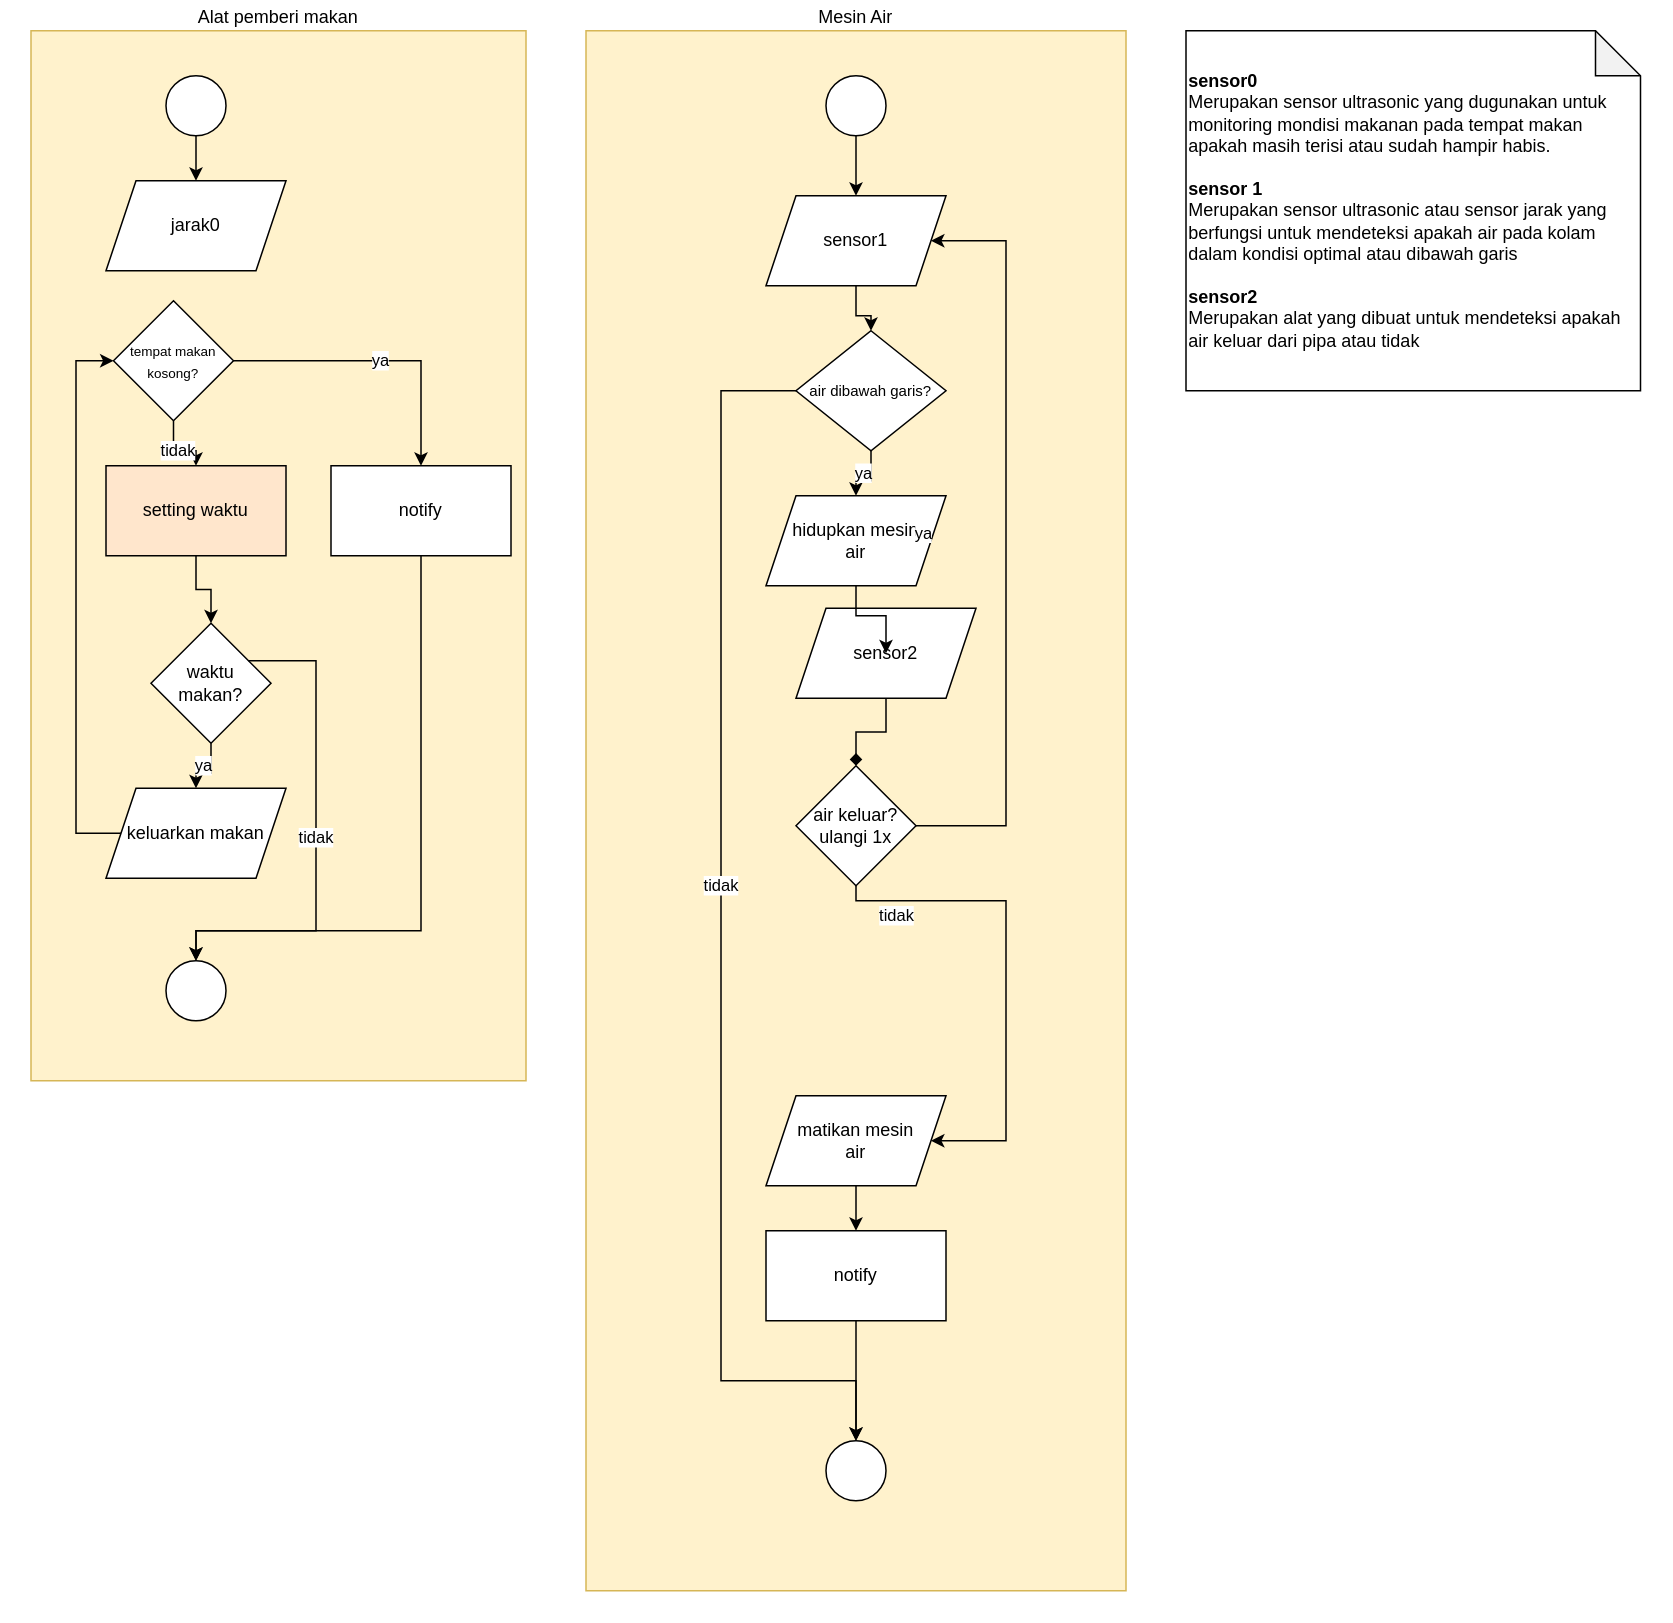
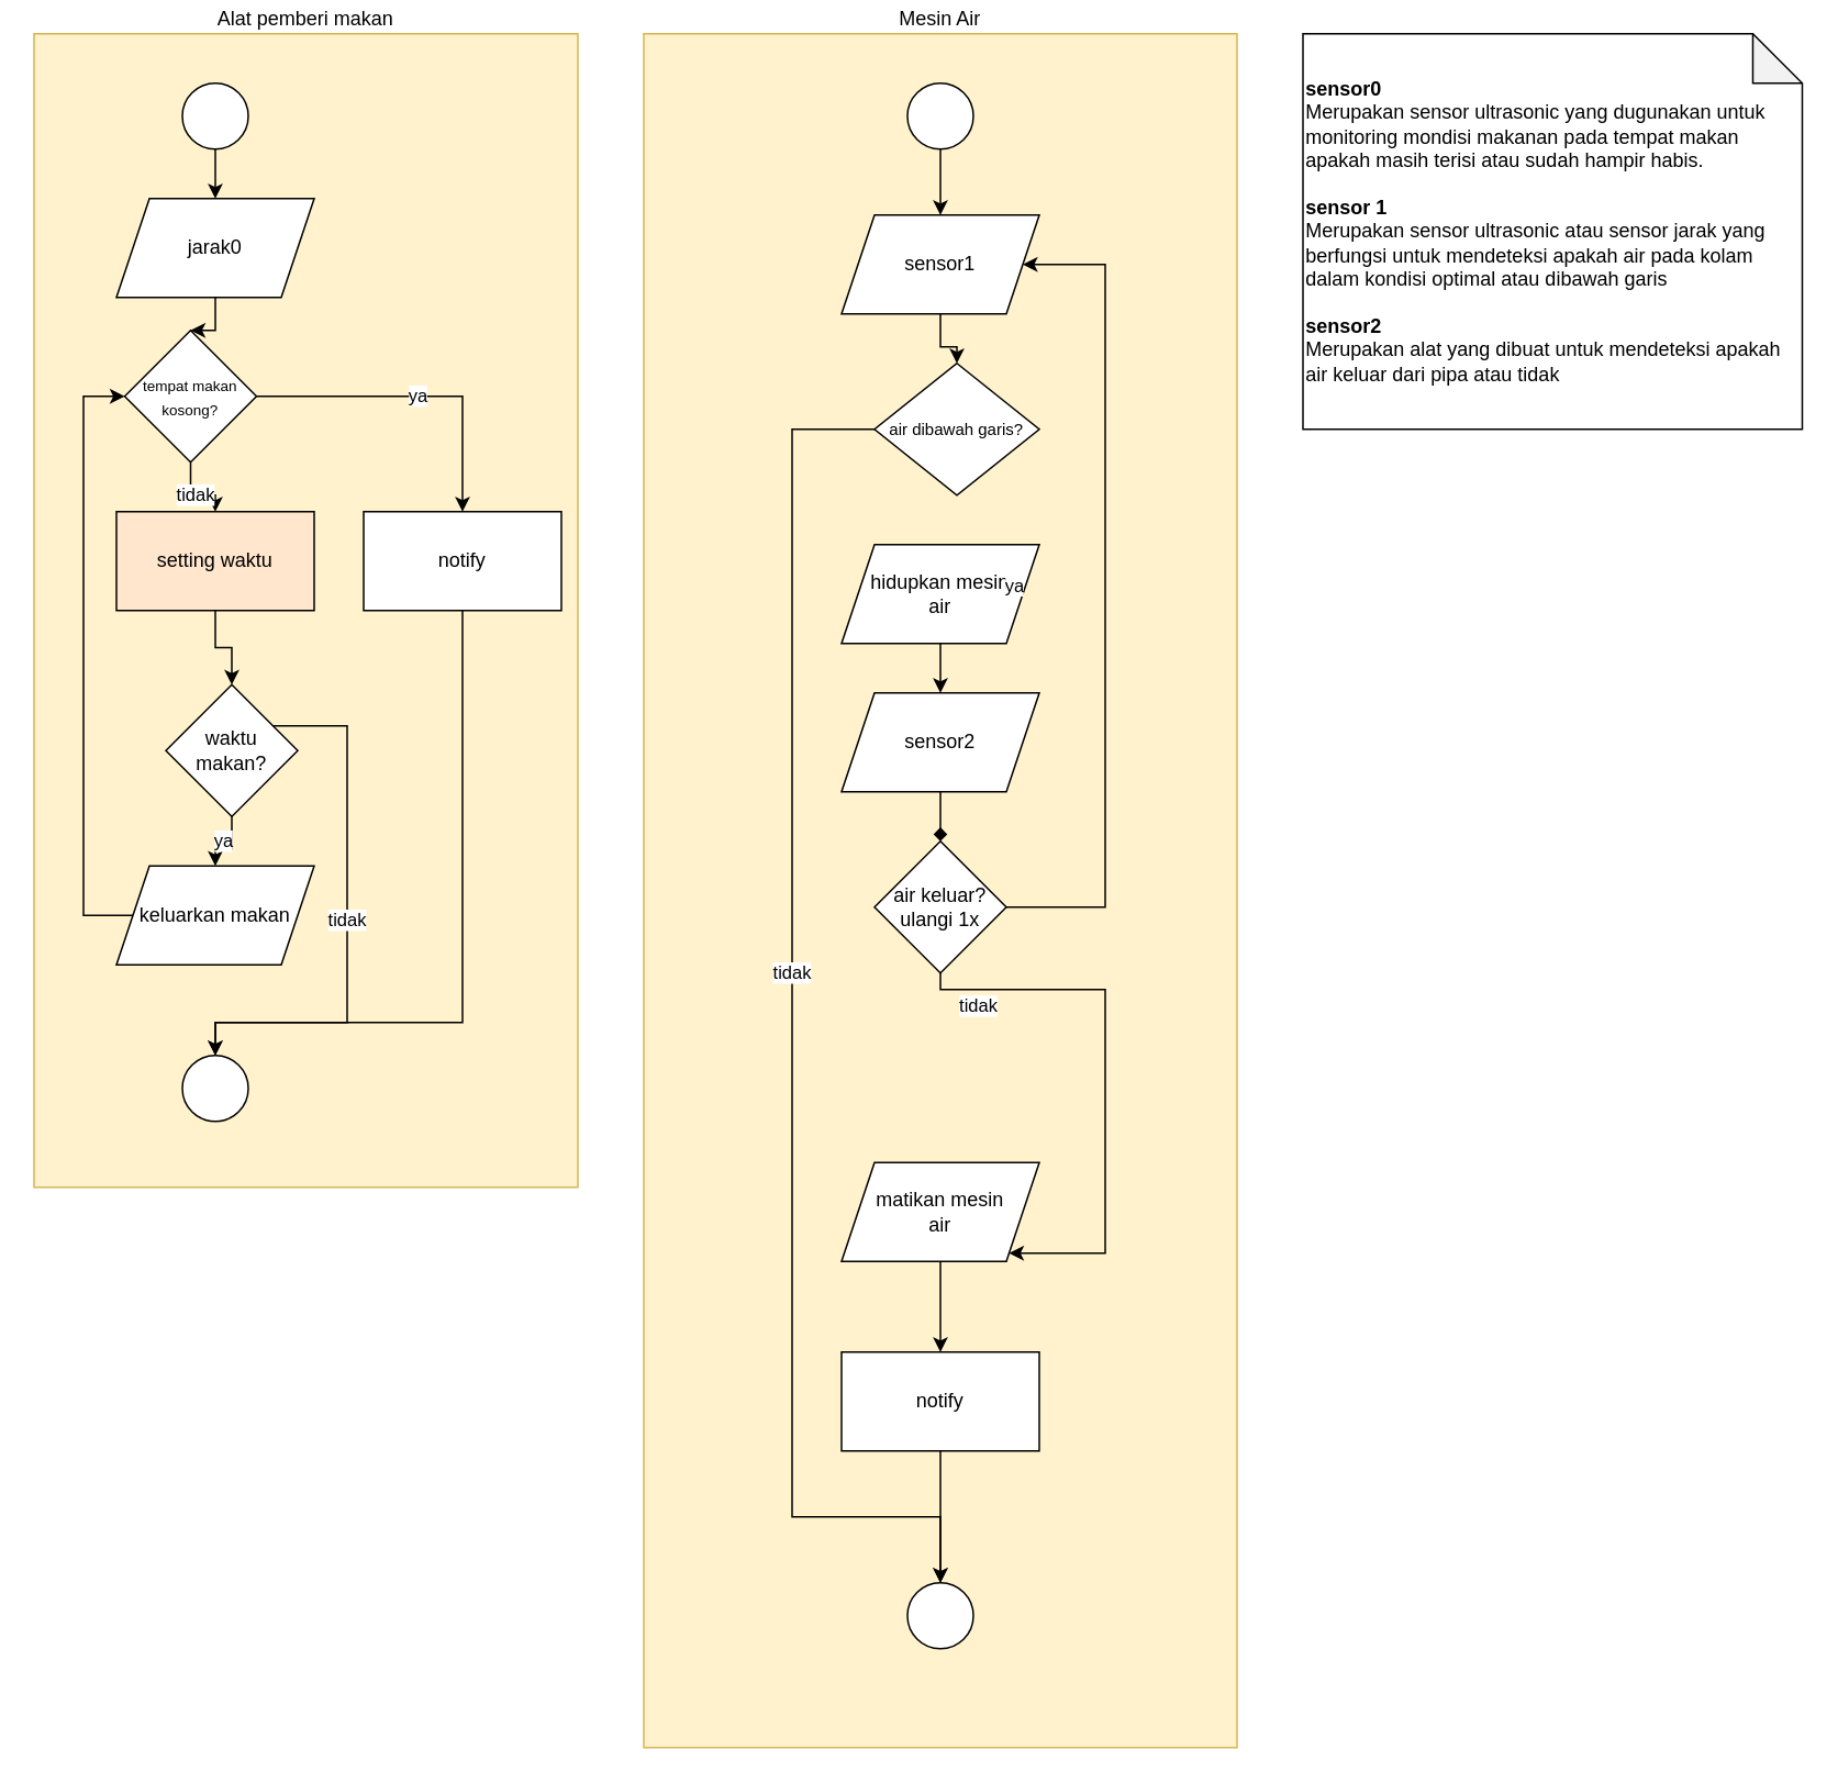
  <mxCell id="0" />
  <mxCell id="1" parent="0" />
  <mxCell id="2" value="&lt;b&gt;sensor0&lt;/b&gt;&lt;br&gt;Merupakan sensor ultrasonic yang dugunakan untuk monitoring mondisi makanan pada tempat makan apakah masih terisi atau sudah hampir habis.&lt;br&gt;&lt;br&gt;&lt;b&gt;sensor 1 &lt;/b&gt;&lt;br&gt;Merupakan sensor ultrasonic atau sensor jarak yang berfungsi untuk mendeteksi apakah air pada kolam dalam kondisi optimal atau dibawah garis&lt;br&gt;&lt;br&gt;&lt;b&gt;sensor2&lt;/b&gt;&lt;br&gt;Merupakan alat yang dibuat untuk mendeteksi apakah air keluar dari pipa atau tidak" style="shape=note;whiteSpace=wrap;html=1;backgroundOutline=1;darkOpacity=0.05;align=left;verticalAlign=middle;" vertex="1" parent="1"><mxGeometry x="790" y="20" width="303" height="240" as="geometry" /></mxCell>
  <mxCell id="3" value="" style="group" vertex="1" connectable="0" parent="1"><mxGeometry x="390" y="20" width="360" height="1040" as="geometry" /></mxCell>
  <mxCell id="4" value="Mesin Air" style="rounded=0;whiteSpace=wrap;html=1;align=center;fillColor=#fff2cc;strokeColor=#d6b656;verticalAlign=bottom;labelPosition=center;verticalLabelPosition=top;" vertex="1" parent="3"><mxGeometry width="360" height="1040" as="geometry" /></mxCell>
  <mxCell id="5" value="" style="ellipse;whiteSpace=wrap;html=1;aspect=fixed;" vertex="1" parent="3"><mxGeometry x="160" y="30" width="40" height="40" as="geometry" /></mxCell>
  <mxCell id="6" value="sensor1" style="shape=parallelogram;perimeter=parallelogramPerimeter;whiteSpace=wrap;html=1;fixedSize=1;" vertex="1" parent="3"><mxGeometry x="120" y="110" width="120" height="60" as="geometry" /></mxCell>
  <mxCell id="7" value="" style="edgeStyle=orthogonalEdgeStyle;rounded=0;orthogonalLoop=1;jettySize=auto;html=1;" edge="1" parent="3" source="5" target="6"><mxGeometry as="geometry" /></mxCell>
  <mxCell id="8" value="&lt;font style=&quot;font-size: 10px&quot;&gt;air dibawah garis?&lt;/font&gt;" style="rhombus;whiteSpace=wrap;html=1;" vertex="1" parent="3"><mxGeometry x="140" y="200" width="100" height="80" as="geometry" /></mxCell>
  <mxCell id="9" style="edgeStyle=orthogonalEdgeStyle;rounded=0;orthogonalLoop=1;jettySize=auto;html=1;" edge="1" parent="3" source="6" target="8"><mxGeometry as="geometry" /></mxCell>
  <mxCell id="10" value="hidupkan mesin&lt;br&gt;air" style="shape=parallelogram;perimeter=parallelogramPerimeter;whiteSpace=wrap;html=1;fixedSize=1;" vertex="1" parent="3"><mxGeometry x="120" y="310" width="120" height="60" as="geometry" /></mxCell>
- <mxCell id="11" value="ya" style="edgeStyle=orthogonalEdgeStyle;rounded=0;orthogonalLoop=1;jettySize=auto;html=1;" edge="1" parent="3" source="8" target="10"><mxGeometry as="geometry" /></mxCell>
- <mxCell id="12" value="sensor2" style="shape=parallelogram;perimeter=parallelogramPerimeter;whiteSpace=wrap;html=1;fixedSize=1;align=center;" vertex="1" parent="3"><mxGeometry x="140" y="385" width="120" height="60" as="geometry" /></mxCell>
+ <mxCell id="12" value="sensor2" style="shape=parallelogram;perimeter=parallelogramPerimeter;whiteSpace=wrap;html=1;fixedSize=1;align=center;" vertex="1" parent="3"><mxGeometry x="120" y="400" width="120" height="60" as="geometry" /></mxCell>
  <mxCell id="13" style="edgeStyle=orthogonalEdgeStyle;rounded=0;orthogonalLoop=1;jettySize=auto;html=1;" edge="1" parent="3" source="10" target="12"><mxGeometry as="geometry" /></mxCell>
  <mxCell id="14" value="ya" style="edgeStyle=orthogonalEdgeStyle;rounded=0;orthogonalLoop=1;jettySize=auto;html=1;" edge="1" parent="3" source="15" target="6"><mxGeometry as="geometry"><Array as="points"><mxPoint x="280" y="530" /><mxPoint x="280" y="140" /></Array></mxGeometry></mxCell>
  <mxCell id="15" value="air keluar?&lt;br&gt;ulangi 1x" style="rhombus;whiteSpace=wrap;html=1;align=center;" vertex="1" parent="3"><mxGeometry x="140" y="490" width="80" height="80" as="geometry" /></mxCell>
  <mxCell id="16" value="" style="edgeStyle=orthogonalEdgeStyle;rounded=0;orthogonalLoop=1;jettySize=auto;html=1;endArrow=diamond;" edge="1" parent="3" source="12" target="15"><mxGeometry as="geometry" /></mxCell>
- <mxCell id="17" value="matikan mesin &lt;br&gt;air" style="shape=parallelogram;perimeter=parallelogramPerimeter;whiteSpace=wrap;html=1;fixedSize=1;align=center;" vertex="1" parent="3"><mxGeometry x="120" y="710" width="120" height="60" as="geometry" /></mxCell>
+ <mxCell id="17" value="matikan mesin &lt;br&gt;air" style="shape=parallelogram;perimeter=parallelogramPerimeter;whiteSpace=wrap;html=1;fixedSize=1;align=center;" vertex="1" parent="3"><mxGeometry x="120" y="685" width="120" height="60" as="geometry" /></mxCell>
  <mxCell id="18" value="tidak" style="edgeStyle=orthogonalEdgeStyle;rounded=0;orthogonalLoop=1;jettySize=auto;html=1;" edge="1" parent="3" source="15" target="17"><mxGeometry x="-440" y="-280" as="geometry"><Array as="points"><mxPoint x="180" y="580" /><mxPoint x="280" y="580" /><mxPoint x="280" y="740" /></Array><mxPoint x="2" y="-65" as="offset" /></mxGeometry></mxCell>
  <mxCell id="19" value="notify" style="rounded=0;whiteSpace=wrap;html=1;" vertex="1" parent="3"><mxGeometry x="120" y="800" width="120" height="60" as="geometry" /></mxCell>
  <mxCell id="20" value="" style="edgeStyle=orthogonalEdgeStyle;rounded=0;orthogonalLoop=1;jettySize=auto;html=1;" edge="1" parent="3" source="17" target="19"><mxGeometry as="geometry" /></mxCell>
  <mxCell id="21" value="" style="ellipse;whiteSpace=wrap;html=1;aspect=fixed;" vertex="1" parent="3"><mxGeometry x="160" y="940" width="40" height="40" as="geometry" /></mxCell>
  <mxCell id="22" value="tidak" style="edgeStyle=orthogonalEdgeStyle;rounded=0;orthogonalLoop=1;jettySize=auto;html=1;" edge="1" parent="3" source="8" target="21"><mxGeometry x="-440" y="-280" as="geometry"><Array as="points"><mxPoint x="90" y="240" /><mxPoint x="90" y="900" /></Array><mxPoint x="-70" y="-20" as="offset" /></mxGeometry></mxCell>
  <mxCell id="23" value="" style="edgeStyle=orthogonalEdgeStyle;rounded=0;orthogonalLoop=1;jettySize=auto;html=1;" edge="1" parent="3" source="19" target="21"><mxGeometry as="geometry" /></mxCell>
  <mxCell id="24" value="" style="group" vertex="1" connectable="0" parent="1"><mxGeometry x="20" y="20" width="330" height="700" as="geometry" /></mxCell>
  <mxCell id="25" value="Alat pemberi makan" style="rounded=0;whiteSpace=wrap;html=1;labelPosition=center;verticalLabelPosition=top;align=center;verticalAlign=bottom;fillColor=#fff2cc;strokeColor=#d6b656;" vertex="1" parent="24"><mxGeometry width="330" height="700" as="geometry" /></mxCell>
  <mxCell id="26" value="keluarkan makan" style="shape=parallelogram;perimeter=parallelogramPerimeter;whiteSpace=wrap;html=1;fixedSize=1;" vertex="1" parent="24"><mxGeometry x="50" y="505" width="120" height="60" as="geometry" /></mxCell>
  <mxCell id="27" value="ya" style="edgeStyle=orthogonalEdgeStyle;rounded=0;orthogonalLoop=1;jettySize=auto;html=1;" edge="1" parent="24" source="28" target="26"><mxGeometry y="90" as="geometry" /></mxCell>
  <mxCell id="28" value="waktu&lt;br&gt;makan?" style="rhombus;whiteSpace=wrap;html=1;" vertex="1" parent="24"><mxGeometry x="80" y="395" width="80" height="80" as="geometry" /></mxCell>
  <mxCell id="29" value="" style="ellipse;whiteSpace=wrap;html=1;aspect=fixed;" vertex="1" parent="24"><mxGeometry x="90" y="30" width="40" height="40" as="geometry" /></mxCell>
  <mxCell id="30" value="" style="ellipse;whiteSpace=wrap;html=1;aspect=fixed;" vertex="1" parent="24"><mxGeometry x="90" y="620" width="40" height="40" as="geometry" /></mxCell>
  <mxCell id="31" value="tidak" style="edgeStyle=orthogonalEdgeStyle;rounded=0;orthogonalLoop=1;jettySize=auto;html=1;" edge="1" parent="24" source="28" target="30"><mxGeometry relative="1" as="geometry"><Array as="points"><mxPoint x="190" y="420" /><mxPoint x="190" y="600" /><mxPoint x="110" y="600" /></Array></mxGeometry></mxCell>
  <mxCell id="32" value="" style="edgeStyle=orthogonalEdgeStyle;rounded=0;orthogonalLoop=1;jettySize=auto;html=1;" edge="1" parent="24" source="33" target="28"><mxGeometry relative="1" as="geometry" /></mxCell>
  <mxCell id="33" value="setting waktu" style="rounded=0;whiteSpace=wrap;html=1;fillColor=#ffe6cc;" vertex="1" parent="24"><mxGeometry x="50" y="290" width="120" height="60" as="geometry" /></mxCell>
  <mxCell id="34" value="tidak" style="edgeStyle=orthogonalEdgeStyle;rounded=0;orthogonalLoop=1;jettySize=auto;html=1;" edge="1" parent="24" source="35" target="33"><mxGeometry relative="1" as="geometry" /></mxCell>
  <mxCell id="35" value="&lt;font style=&quot;font-size: 9px&quot;&gt;tempat makan kosong?&lt;/font&gt;" style="rhombus;whiteSpace=wrap;html=1;" vertex="1" parent="24"><mxGeometry x="55" y="180" width="80" height="80" as="geometry" /></mxCell>
  <mxCell id="36" style="edgeStyle=orthogonalEdgeStyle;rounded=0;orthogonalLoop=1;jettySize=auto;html=1;" edge="1" parent="24" source="26" target="35"><mxGeometry relative="1" as="geometry"><Array as="points"><mxPoint x="30" y="535" /><mxPoint x="30" y="220" /></Array></mxGeometry></mxCell>
  <mxCell id="37" style="edgeStyle=orthogonalEdgeStyle;rounded=0;orthogonalLoop=1;jettySize=auto;html=1;" edge="1" parent="24" source="38" target="30"><mxGeometry relative="1" as="geometry"><Array as="points"><mxPoint x="260" y="600" /><mxPoint x="110" y="600" /></Array></mxGeometry></mxCell>
  <mxCell id="38" value="notify" style="rounded=0;whiteSpace=wrap;html=1;" vertex="1" parent="24"><mxGeometry x="200" y="290" width="120" height="60" as="geometry" /></mxCell>
  <mxCell id="39" value="ya" style="edgeStyle=orthogonalEdgeStyle;rounded=0;orthogonalLoop=1;jettySize=auto;html=1;" edge="1" parent="24" source="35" target="38"><mxGeometry relative="1" as="geometry" /></mxCell>
+ <mxCell id="40" value="" style="edgeStyle=orthogonalEdgeStyle;rounded=0;orthogonalLoop=1;jettySize=auto;html=1;" edge="1" parent="24" source="41" target="35"><mxGeometry relative="1" as="geometry" /></mxCell>
  <mxCell id="41" value="jarak0" style="shape=parallelogram;perimeter=parallelogramPerimeter;whiteSpace=wrap;html=1;fixedSize=1;align=center;" vertex="1" parent="24"><mxGeometry x="50" y="100" width="120" height="60" as="geometry" /></mxCell>
  <mxCell id="42" value="" style="edgeStyle=orthogonalEdgeStyle;rounded=0;orthogonalLoop=1;jettySize=auto;html=1;" edge="1" parent="24" source="29" target="41"><mxGeometry relative="1" as="geometry" /></mxCell>
